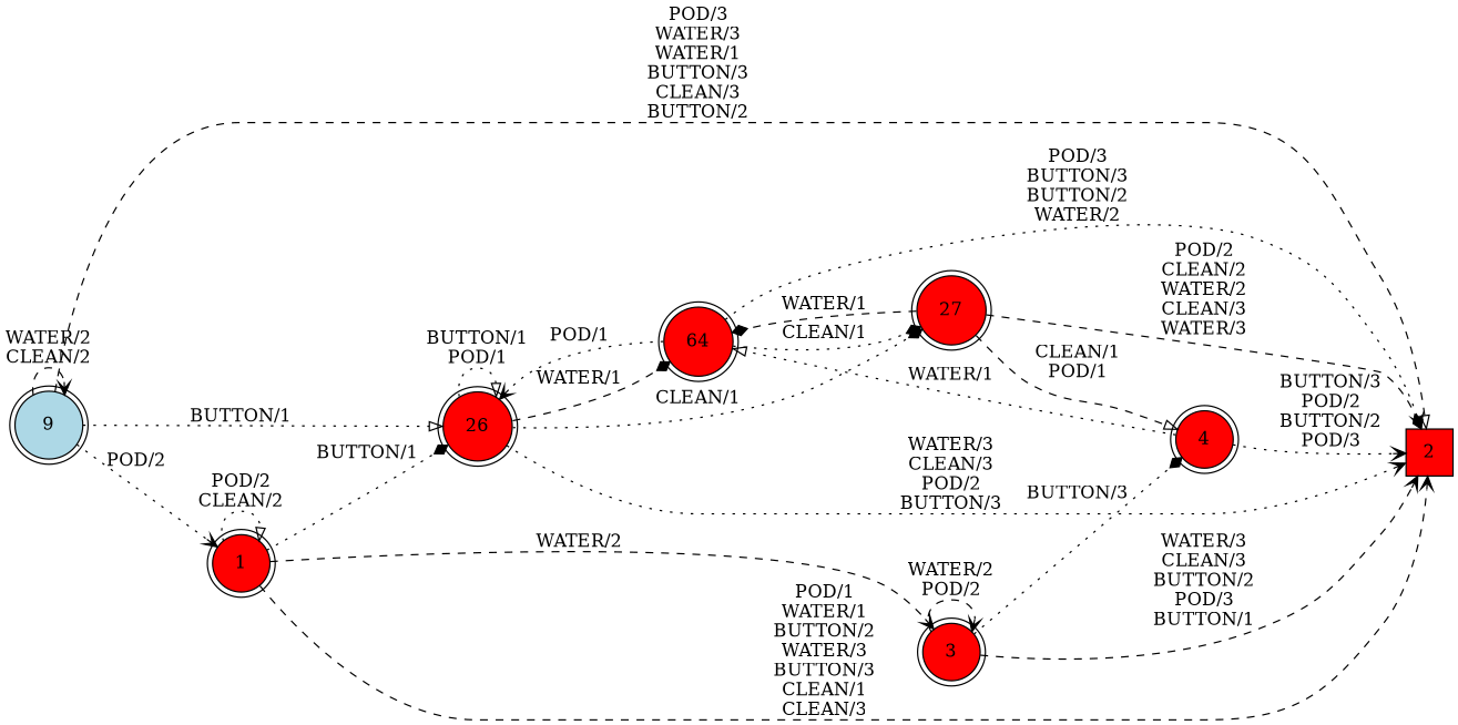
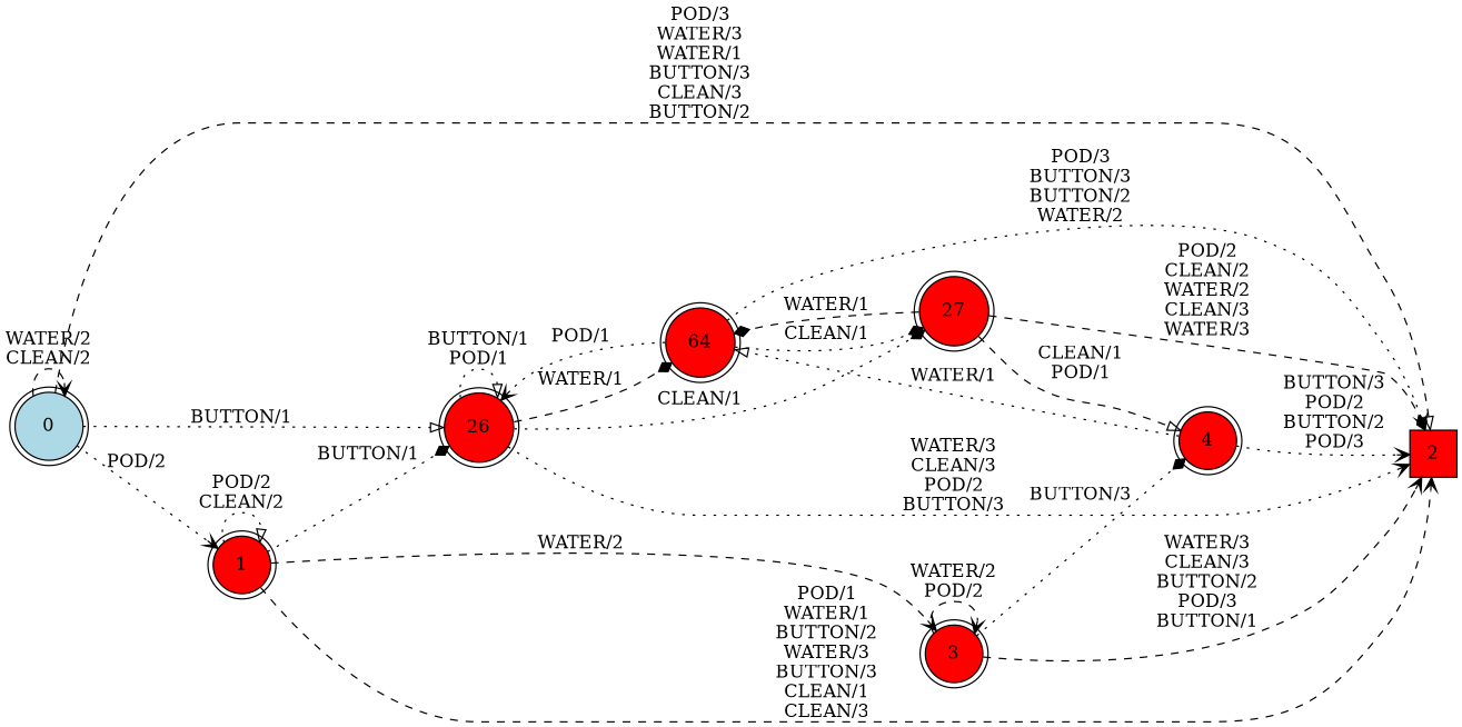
  digraph {
    rankdir=LR
    node [fillcolor=red shape=doublecircle style=filled]
    edge [style=dotted arrowhead=vee]
-   0 [fillcolor=lightblue isInitial=True label=9]
+   0 [fillcolor=lightblue isInitial=True]
    1
    2 [shape=square]
    26
    3
    4
    64
    27
    0 -> 0 [label="WATER/2\nCLEAN/2" style=dashed]
    0 -> 1 [label="POD/2"]
    0 -> 2 [label="POD/3\nWATER/3\nWATER/1\nBUTTON/3\nCLEAN/3\nBUTTON/2" style=dashed arrowhead=onormal]
    0 -> 26 [label="BUTTON/1" arrowhead=onormal]
    1 -> 1 [label="POD/2\nCLEAN/2" arrowhead=onormal]
    1 -> 2 [label="POD/1\nWATER/1\nBUTTON/2\nWATER/3\nBUTTON/3\nCLEAN/1\nCLEAN/3" style=dashed]
    1 -> 26 [label="BUTTON/1" arrowhead=diamond]
    1 -> 3 [label="WATER/2" style=dashed]
    26 -> 2 [label="WATER/3\nCLEAN/3\nPOD/2\nBUTTON/3"]
    26 -> 26 [label="BUTTON/1\nPOD/1" arrowhead=onormal]
    26 -> 64 [label="WATER/1" style=dashed arrowhead=diamond]
    26 -> 27 [label="CLEAN/1" arrowhead=diamond]
    3 -> 2 [label="WATER/3\nCLEAN/3\nBUTTON/2\nPOD/3\nBUTTON/1" style=dashed]
    3 -> 3 [label="WATER/2\nPOD/2" style=dashed]
    3 -> 4 [label="BUTTON/3" arrowhead=diamond]
    4 -> 2 [label="BUTTON/3\nPOD/2\nBUTTON/2\nPOD/3"]
    4 -> 64 [label="WATER/1" arrowhead=onormal]
    64 -> 2 [label="POD/3\nBUTTON/3\nBUTTON/2\nWATER/2"]
    64 -> 26 [label="POD/1"]
    64 -> 27 [label="CLEAN/1" arrowhead=diamond]
    27 -> 2 [label="POD/2\nCLEAN/2\nWATER/2\nCLEAN/3\nWATER/3" style=dashed arrowhead=diamond]
    27 -> 4 [label="CLEAN/1\nPOD/1" style=dashed arrowhead=onormal]
    27 -> 64 [label="WATER/1" style=dashed arrowhead=diamond]
  }
